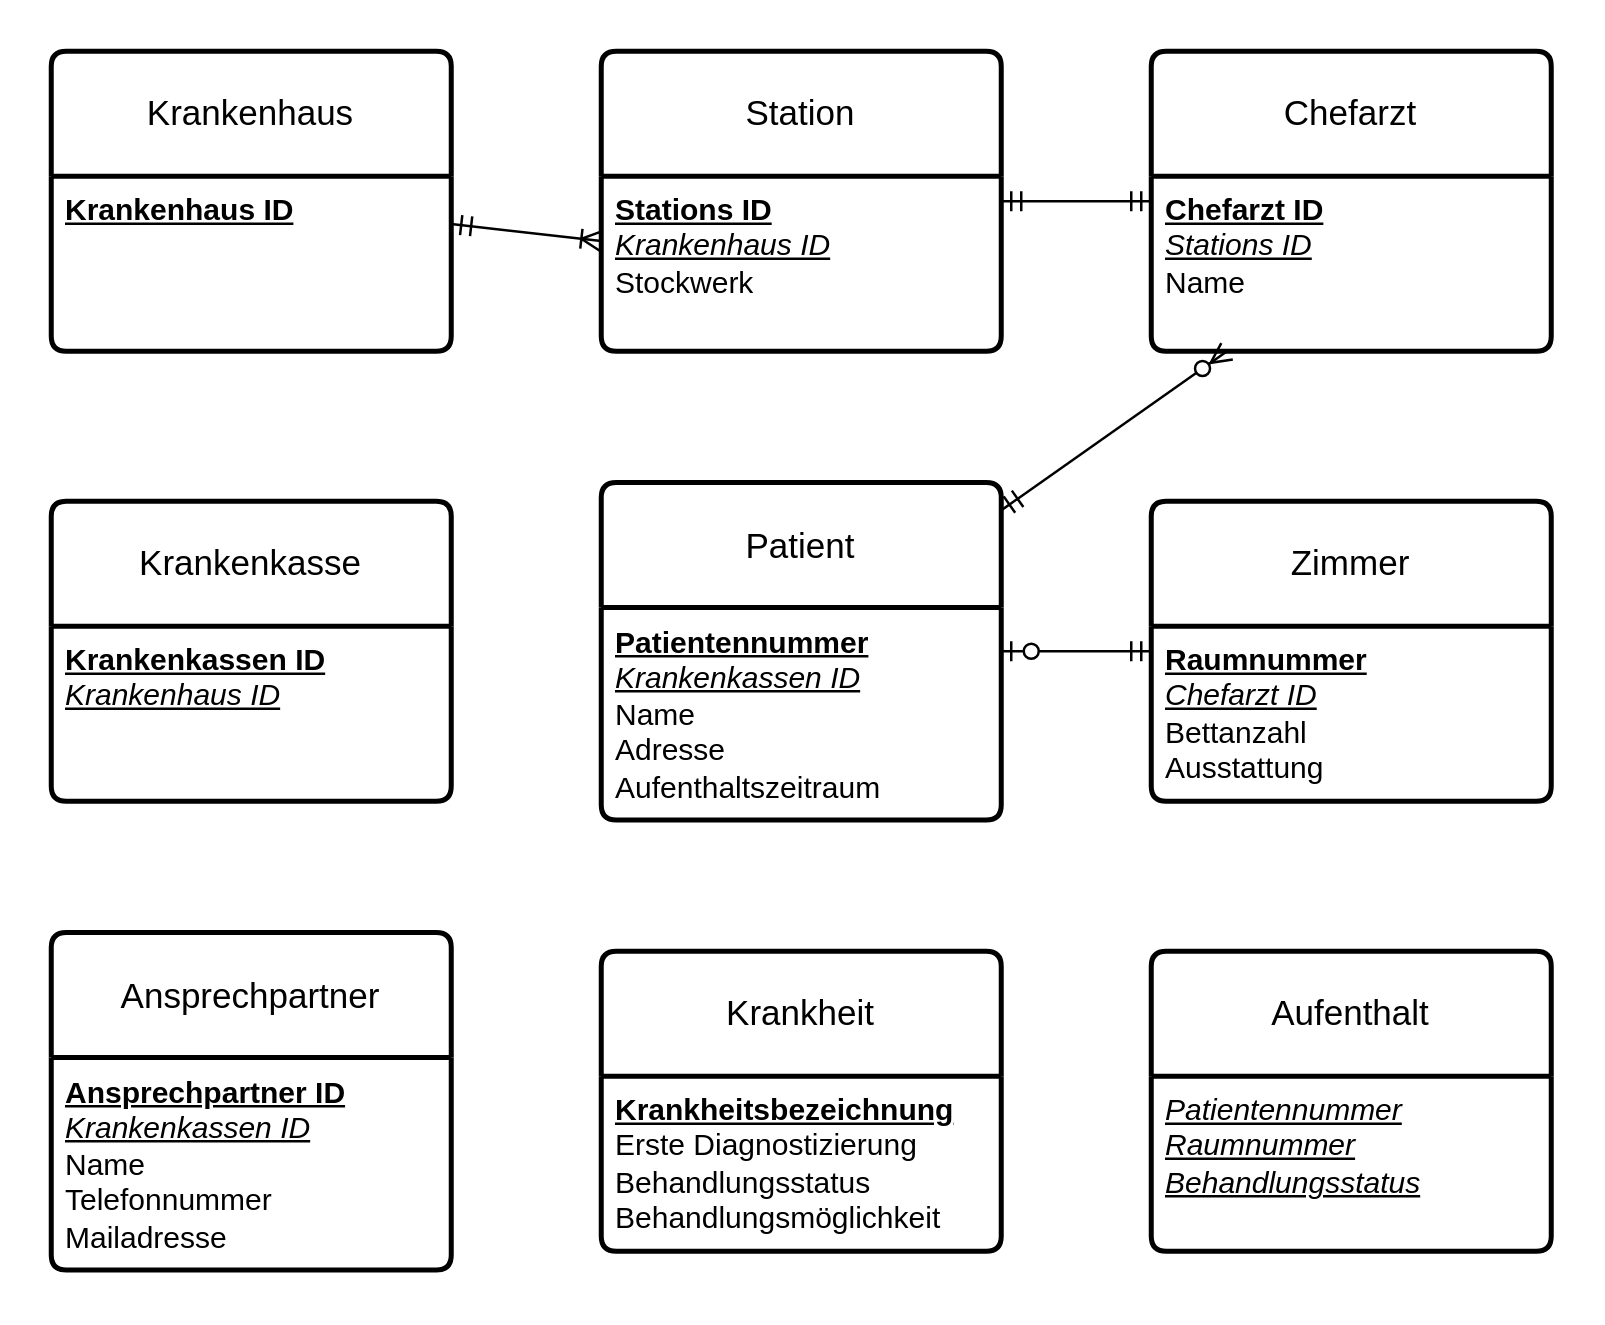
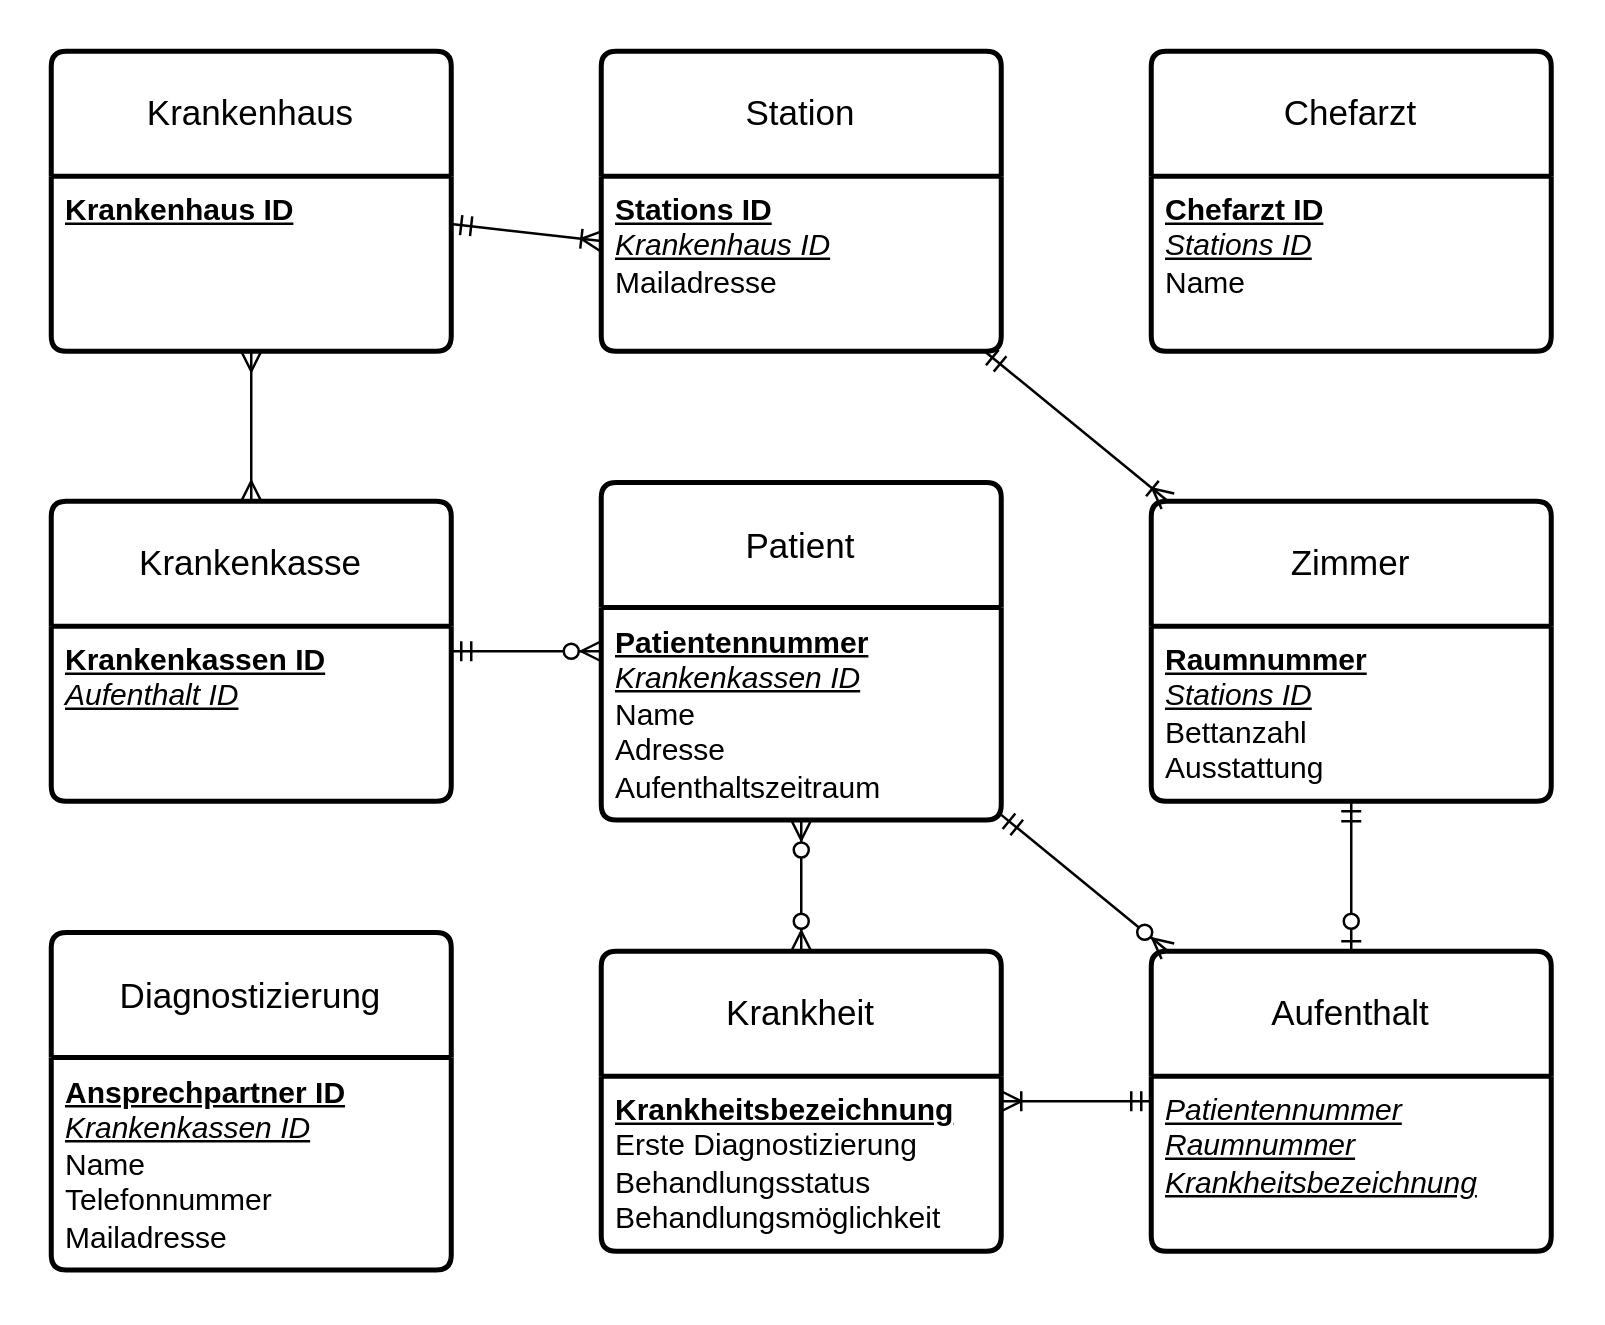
  <mxCell id="0" />
  <mxCell id="1" parent="0" />
  <mxCell id="2" value="Krankenhaus" style="swimlane;childLayout=stackLayout;horizontal=1;startSize=50;horizontalStack=0;rounded=1;fontSize=14;fontStyle=0;strokeWidth=2;resizeParent=0;resizeLast=1;shadow=0;dashed=0;align=center;arcSize=4;whiteSpace=wrap;html=1;" parent="1" vertex="1"><mxGeometry x="20" y="20" width="160" height="120" as="geometry" /></mxCell>
  <mxCell id="3" value="&lt;u&gt;&lt;b&gt;Krankenhaus ID&lt;/b&gt;&lt;/u&gt;" style="align=left;strokeColor=none;fillColor=none;spacingLeft=4;fontSize=12;verticalAlign=top;resizable=0;rotatable=0;part=1;html=1;" parent="2" vertex="1"><mxGeometry y="50" width="160" height="70" as="geometry" /></mxCell>
  <mxCell id="4" value="Krankenkasse" style="swimlane;childLayout=stackLayout;horizontal=1;startSize=50;horizontalStack=0;rounded=1;fontSize=14;fontStyle=0;strokeWidth=2;resizeParent=0;resizeLast=1;shadow=0;dashed=0;align=center;arcSize=4;whiteSpace=wrap;html=1;" parent="1" vertex="1"><mxGeometry x="20" y="200" width="160" height="120" as="geometry"><mxRectangle x="20" y="200" width="130" height="50" as="alternateBounds" /></mxGeometry></mxCell>
- <mxCell id="5" value="&lt;u&gt;&lt;b&gt;Krankenkassen ID&lt;/b&gt;&lt;br&gt;&lt;i&gt;Krankenhaus ID&lt;/i&gt;&lt;br&gt;&lt;/u&gt;" style="align=left;strokeColor=none;fillColor=none;spacingLeft=4;fontSize=12;verticalAlign=top;resizable=0;rotatable=0;part=1;html=1;" parent="4" vertex="1"><mxGeometry y="50" width="160" height="70" as="geometry" /></mxCell>
- <mxCell id="6" value="Ansprechpartner" style="swimlane;childLayout=stackLayout;horizontal=1;startSize=50;horizontalStack=0;rounded=1;fontSize=14;fontStyle=0;strokeWidth=2;resizeParent=0;resizeLast=1;shadow=0;dashed=0;align=center;arcSize=4;whiteSpace=wrap;html=1;" parent="1" vertex="1"><mxGeometry x="20" y="372.5" width="160" height="135" as="geometry" /></mxCell>
+ <mxCell id="5" value="&lt;u&gt;&lt;b&gt;Krankenkassen ID&lt;/b&gt;&lt;br&gt;&lt;i&gt;Aufenthalt ID&lt;/i&gt;&lt;br&gt;&lt;/u&gt;" style="align=left;strokeColor=none;fillColor=none;spacingLeft=4;fontSize=12;verticalAlign=top;resizable=0;rotatable=0;part=1;html=1;" parent="4" vertex="1"><mxGeometry y="50" width="160" height="70" as="geometry" /></mxCell>
+ <mxCell id="6" value="Diagnostizierung" style="swimlane;childLayout=stackLayout;horizontal=1;startSize=50;horizontalStack=0;rounded=1;fontSize=14;fontStyle=0;strokeWidth=2;resizeParent=0;resizeLast=1;shadow=0;dashed=0;align=center;arcSize=4;whiteSpace=wrap;html=1;" parent="1" vertex="1"><mxGeometry x="20" y="372.5" width="160" height="135" as="geometry" /></mxCell>
  <mxCell id="7" value="&lt;u&gt;&lt;b&gt;Ansprechpartner ID&lt;/b&gt;&lt;br&gt;&lt;i&gt;Krankenkassen ID&lt;/i&gt;&lt;/u&gt;&lt;br&gt;Name&lt;br&gt;Telefonnummer&lt;br&gt;Mailadresse" style="align=left;strokeColor=none;fillColor=none;spacingLeft=4;fontSize=12;verticalAlign=top;resizable=0;rotatable=0;part=1;html=1;" parent="6" vertex="1"><mxGeometry y="50" width="160" height="85" as="geometry" /></mxCell>
+ <mxCell id="8" value="" style="fontSize=12;html=1;endArrow=ERmany;startArrow=ERmany;rounded=0;" parent="1" source="2" target="4" edge="1"><mxGeometry width="100" height="100" relative="1" as="geometry"><mxPoint x="-80" y="280" as="sourcePoint" /><mxPoint x="20" y="180" as="targetPoint" /></mxGeometry></mxCell>
  <mxCell id="9" value="Patient" style="swimlane;childLayout=stackLayout;horizontal=1;startSize=50;horizontalStack=0;rounded=1;fontSize=14;fontStyle=0;strokeWidth=2;resizeParent=0;resizeLast=1;shadow=0;dashed=0;align=center;arcSize=4;whiteSpace=wrap;html=1;" parent="1" vertex="1"><mxGeometry x="240" y="192.5" width="160" height="135" as="geometry" /></mxCell>
  <mxCell id="10" value="&lt;u&gt;&lt;b&gt;Patientennummer&lt;/b&gt;&lt;/u&gt;&lt;br&gt;&lt;u&gt;&lt;i&gt;Krankenkassen ID&lt;/i&gt;&lt;/u&gt;&lt;br&gt;Name&lt;br&gt;Adresse&lt;br&gt;Aufenthaltszeitraum" style="align=left;strokeColor=none;fillColor=none;spacingLeft=4;fontSize=12;verticalAlign=top;resizable=1;rotatable=1;part=1;html=1;movable=1;deletable=1;editable=1;locked=0;connectable=1;" parent="9" vertex="1"><mxGeometry y="50" width="160" height="85" as="geometry" /></mxCell>
+ <mxCell id="11" value="" style="fontSize=12;html=1;endArrow=ERzeroToMany;startArrow=ERmandOne;rounded=0;" parent="1" source="4" target="9" edge="1"><mxGeometry width="100" height="100" relative="1" as="geometry"><mxPoint x="50" y="340" as="sourcePoint" /><mxPoint x="150" y="240" as="targetPoint" /></mxGeometry></mxCell>
  <mxCell id="12" value="Zimmer" style="swimlane;childLayout=stackLayout;horizontal=1;startSize=50;horizontalStack=0;rounded=1;fontSize=14;fontStyle=0;strokeWidth=2;resizeParent=0;resizeLast=1;shadow=0;dashed=0;align=center;arcSize=4;whiteSpace=wrap;html=1;" parent="1" vertex="1"><mxGeometry x="460" y="200" width="160" height="120" as="geometry" /></mxCell>
- <mxCell id="13" value="&lt;u&gt;&lt;b&gt;Raumnummer&lt;br&gt;&lt;/b&gt;&lt;/u&gt;&lt;i&gt;&lt;u&gt;Chefarzt ID&lt;/u&gt;&lt;/i&gt;&lt;br&gt;Bettanzahl&lt;br&gt;Ausstattung" style="align=left;strokeColor=none;fillColor=none;spacingLeft=4;fontSize=12;verticalAlign=top;resizable=0;rotatable=0;part=1;html=1;" parent="12" vertex="1"><mxGeometry y="50" width="160" height="70" as="geometry" /></mxCell>
- <mxCell id="14" value="" style="fontSize=12;html=1;endArrow=ERzeroToOne;startArrow=ERmandOne;rounded=0;" parent="1" source="12" target="9" edge="1"><mxGeometry width="100" height="100" relative="1" as="geometry"><mxPoint x="410" y="630" as="sourcePoint" /><mxPoint x="510" y="530" as="targetPoint" /><Array as="points" /></mxGeometry></mxCell>
+ <mxCell id="13" value="&lt;u&gt;&lt;b&gt;Raumnummer&lt;br&gt;&lt;/b&gt;&lt;/u&gt;&lt;i&gt;&lt;u&gt;Stations ID&lt;/u&gt;&lt;/i&gt;&lt;br&gt;Bettanzahl&lt;br&gt;Ausstattung" style="align=left;strokeColor=none;fillColor=none;spacingLeft=4;fontSize=12;verticalAlign=top;resizable=0;rotatable=0;part=1;html=1;" parent="12" vertex="1"><mxGeometry y="50" width="160" height="70" as="geometry" /></mxCell>
  <mxCell id="15" value="Krankheit" style="swimlane;childLayout=stackLayout;horizontal=1;startSize=50;horizontalStack=0;rounded=1;fontSize=14;fontStyle=0;strokeWidth=2;resizeParent=0;resizeLast=1;shadow=0;dashed=0;align=center;arcSize=4;whiteSpace=wrap;html=1;" parent="1" vertex="1"><mxGeometry x="240" y="380" width="160" height="120" as="geometry" /></mxCell>
  <mxCell id="16" value="&lt;u&gt;&lt;b&gt;Krankheitsbezeichnung&lt;/b&gt;&lt;/u&gt;&lt;br&gt;Erste Diagnostizierung&lt;br&gt;Behandlungsstatus&lt;br&gt;Behandlungsmöglichkeit" style="align=left;strokeColor=none;fillColor=none;spacingLeft=4;fontSize=12;verticalAlign=top;resizable=0;rotatable=0;part=1;html=1;" parent="15" vertex="1"><mxGeometry y="50" width="160" height="70" as="geometry" /></mxCell>
+ <mxCell id="17" value="" style="fontSize=12;html=1;endArrow=ERzeroToMany;endFill=1;startArrow=ERzeroToMany;rounded=0;" parent="1" source="15" target="9" edge="1"><mxGeometry width="100" height="100" relative="1" as="geometry"><mxPoint x="220" y="670" as="sourcePoint" /><mxPoint x="320" y="570" as="targetPoint" /></mxGeometry></mxCell>
  <mxCell id="18" value="Station" style="swimlane;childLayout=stackLayout;horizontal=1;startSize=50;horizontalStack=0;rounded=1;fontSize=14;fontStyle=0;strokeWidth=2;resizeParent=0;resizeLast=1;shadow=0;dashed=0;align=center;arcSize=4;whiteSpace=wrap;html=1;" parent="1" vertex="1"><mxGeometry x="240" y="20" width="160" height="120" as="geometry" /></mxCell>
- <mxCell id="19" value="&lt;b&gt;&lt;u&gt;Stations ID&lt;br&gt;&lt;/u&gt;&lt;/b&gt;&lt;u&gt;&lt;i&gt;Krankenhaus ID&lt;/i&gt;&lt;/u&gt;&lt;br&gt;Stockwerk" style="align=left;strokeColor=none;fillColor=none;spacingLeft=4;fontSize=12;verticalAlign=top;resizable=0;rotatable=0;part=1;html=1;" parent="18" vertex="1"><mxGeometry y="50" width="160" height="70" as="geometry" /></mxCell>
+ <mxCell id="19" value="&lt;b&gt;&lt;u&gt;Stations ID&lt;br&gt;&lt;/u&gt;&lt;/b&gt;&lt;u&gt;&lt;i&gt;Krankenhaus ID&lt;/i&gt;&lt;/u&gt;&lt;br&gt;Mailadresse" style="align=left;strokeColor=none;fillColor=none;spacingLeft=4;fontSize=12;verticalAlign=top;resizable=0;rotatable=0;part=1;html=1;" parent="18" vertex="1"><mxGeometry y="50" width="160" height="70" as="geometry" /></mxCell>
  <mxCell id="20" value="" style="fontSize=12;html=1;startArrow=ERmandOne;endArrow=ERoneToMany;rounded=0;" parent="1" source="2" target="19" edge="1"><mxGeometry width="100" height="100" relative="1" as="geometry"><mxPoint x="120" y="640" as="sourcePoint" /><mxPoint x="220" y="540" as="targetPoint" /></mxGeometry></mxCell>
  <mxCell id="21" value="Chefarzt" style="swimlane;childLayout=stackLayout;horizontal=1;startSize=50;horizontalStack=0;rounded=1;fontSize=14;fontStyle=0;strokeWidth=2;resizeParent=0;resizeLast=1;shadow=0;dashed=0;align=center;arcSize=4;whiteSpace=wrap;html=1;" parent="1" vertex="1"><mxGeometry x="460" y="20" width="160" height="120" as="geometry" /></mxCell>
  <mxCell id="22" value="&lt;u&gt;&lt;b&gt;Chefarzt ID&lt;/b&gt;&lt;/u&gt;&lt;br&gt;&lt;i style=&quot;text-decoration-line: underline;&quot;&gt;Stations ID&lt;br&gt;&lt;/i&gt;Name" style="align=left;strokeColor=none;fillColor=none;spacingLeft=4;fontSize=12;verticalAlign=top;resizable=0;rotatable=0;part=1;html=1;" parent="21" vertex="1"><mxGeometry y="50" width="160" height="70" as="geometry" /></mxCell>
- <mxCell id="23" value="" style="fontSize=12;html=1;endArrow=ERmandOne;startArrow=ERmandOne;rounded=0;" parent="1" source="21" target="18" edge="1"><mxGeometry width="100" height="100" relative="1" as="geometry"><mxPoint x="280" y="430" as="sourcePoint" /><mxPoint x="380" y="330" as="targetPoint" /></mxGeometry></mxCell>
+ <mxCell id="24" value="" style="fontSize=12;html=1;endArrow=ERoneToMany;startArrow=ERmandOne;rounded=0;" parent="1" source="18" target="12" edge="1"><mxGeometry width="100" height="100" relative="1" as="geometry"><mxPoint x="450" y="390" as="sourcePoint" /><mxPoint x="550" y="290" as="targetPoint" /></mxGeometry></mxCell>
  <mxCell id="25" value="Aufenthalt" style="swimlane;childLayout=stackLayout;horizontal=1;startSize=50;horizontalStack=0;rounded=1;fontSize=14;fontStyle=0;strokeWidth=2;resizeParent=0;resizeLast=1;shadow=0;dashed=0;align=center;arcSize=4;whiteSpace=wrap;html=1;" parent="1" vertex="1"><mxGeometry x="460" y="380" width="160" height="120" as="geometry" /></mxCell>
- <mxCell id="26" value="&lt;u&gt;&lt;i&gt;Patientennummer&lt;br&gt;Raumnummer&lt;br&gt;Behandlungsstatus&lt;br&gt;&lt;/i&gt;&lt;/u&gt;" style="align=left;strokeColor=none;fillColor=none;spacingLeft=4;fontSize=12;verticalAlign=top;resizable=0;rotatable=0;part=1;html=1;" parent="25" vertex="1"><mxGeometry y="50" width="160" height="70" as="geometry" /></mxCell>
- <mxCell id="27" value="" style="fontSize=12;html=1;startArrow=ERmandOne;endArrow=ERzeroToMany;endFill=1;rounded=0;" parent="1" source="9" target="22" edge="1"><mxGeometry width="100" height="100" relative="1" as="geometry"><mxPoint x="480" y="630" as="sourcePoint" /><mxPoint x="580" y="530" as="targetPoint" /></mxGeometry></mxCell>
+ <mxCell id="26" value="&lt;u&gt;&lt;i&gt;Patientennummer&lt;br&gt;Raumnummer&lt;br&gt;Krankheitsbezeichnung&lt;br&gt;&lt;/i&gt;&lt;/u&gt;" style="align=left;strokeColor=none;fillColor=none;spacingLeft=4;fontSize=12;verticalAlign=top;resizable=0;rotatable=0;part=1;html=1;" parent="25" vertex="1"><mxGeometry y="50" width="160" height="70" as="geometry" /></mxCell>
+ <mxCell id="27" value="" style="fontSize=12;html=1;startArrow=ERmandOne;endArrow=ERzeroToMany;endFill=1;rounded=0;" parent="1" source="9" target="25" edge="1"><mxGeometry width="100" height="100" relative="1" as="geometry"><mxPoint x="480" y="630" as="sourcePoint" /><mxPoint x="580" y="530" as="targetPoint" /></mxGeometry></mxCell>
+ <mxCell id="28" value="" style="fontSize=12;html=1;endArrow=ERzeroToOne;startArrow=ERmandOne;rounded=0;" parent="1" source="12" target="25" edge="1"><mxGeometry width="100" height="100" relative="1" as="geometry"><mxPoint x="470" y="270" as="sourcePoint" /><mxPoint x="410" y="270" as="targetPoint" /><Array as="points" /></mxGeometry></mxCell>
+ <mxCell id="29" value="" style="fontSize=12;html=1;endArrow=ERoneToMany;startArrow=ERmandOne;rounded=0;" parent="1" source="25" target="15" edge="1"><mxGeometry width="100" height="100" relative="1" as="geometry"><mxPoint x="360" y="620" as="sourcePoint" /><mxPoint x="460" y="520" as="targetPoint" /></mxGeometry></mxCell>
